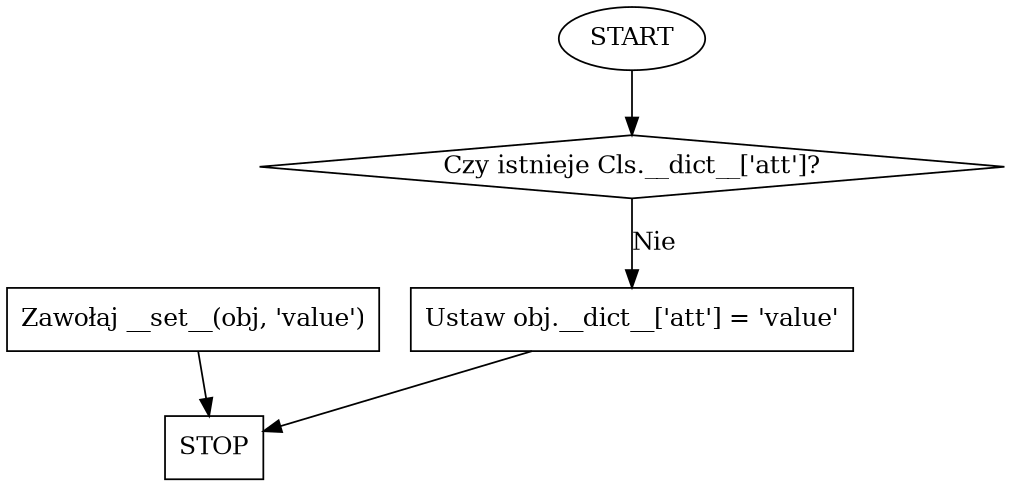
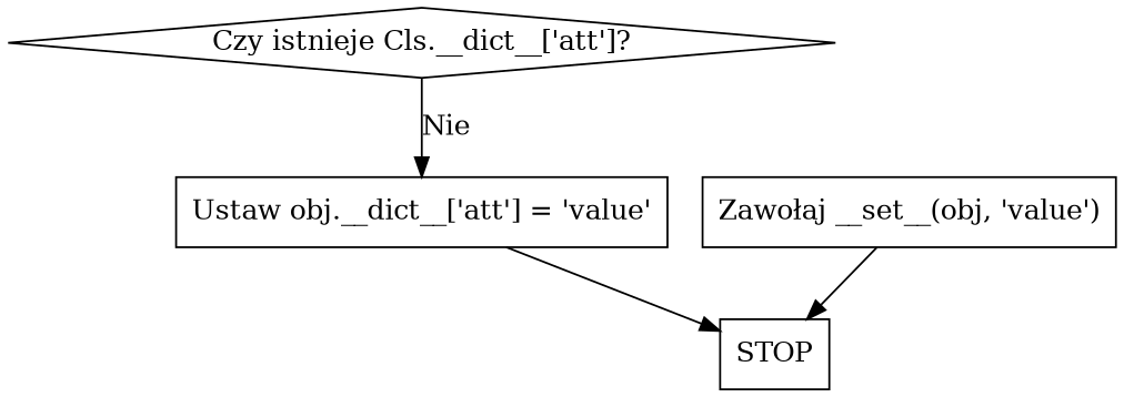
  digraph {
    node [shape=box]
    n1 [label="Czy istnieje Cls.__dict__['att']?" shape=diamond]
-   START [shape=ellipse]
    n3 [label="Ustaw obj.__dict__['att'] = 'value'"]
    STOP
    n5 [label="Zawołaj __set__(obj, 'value')"]
    n1 -> n3 [label=Nie]
-   START -> n1
    n3 -> STOP
    n5 -> STOP
  }
